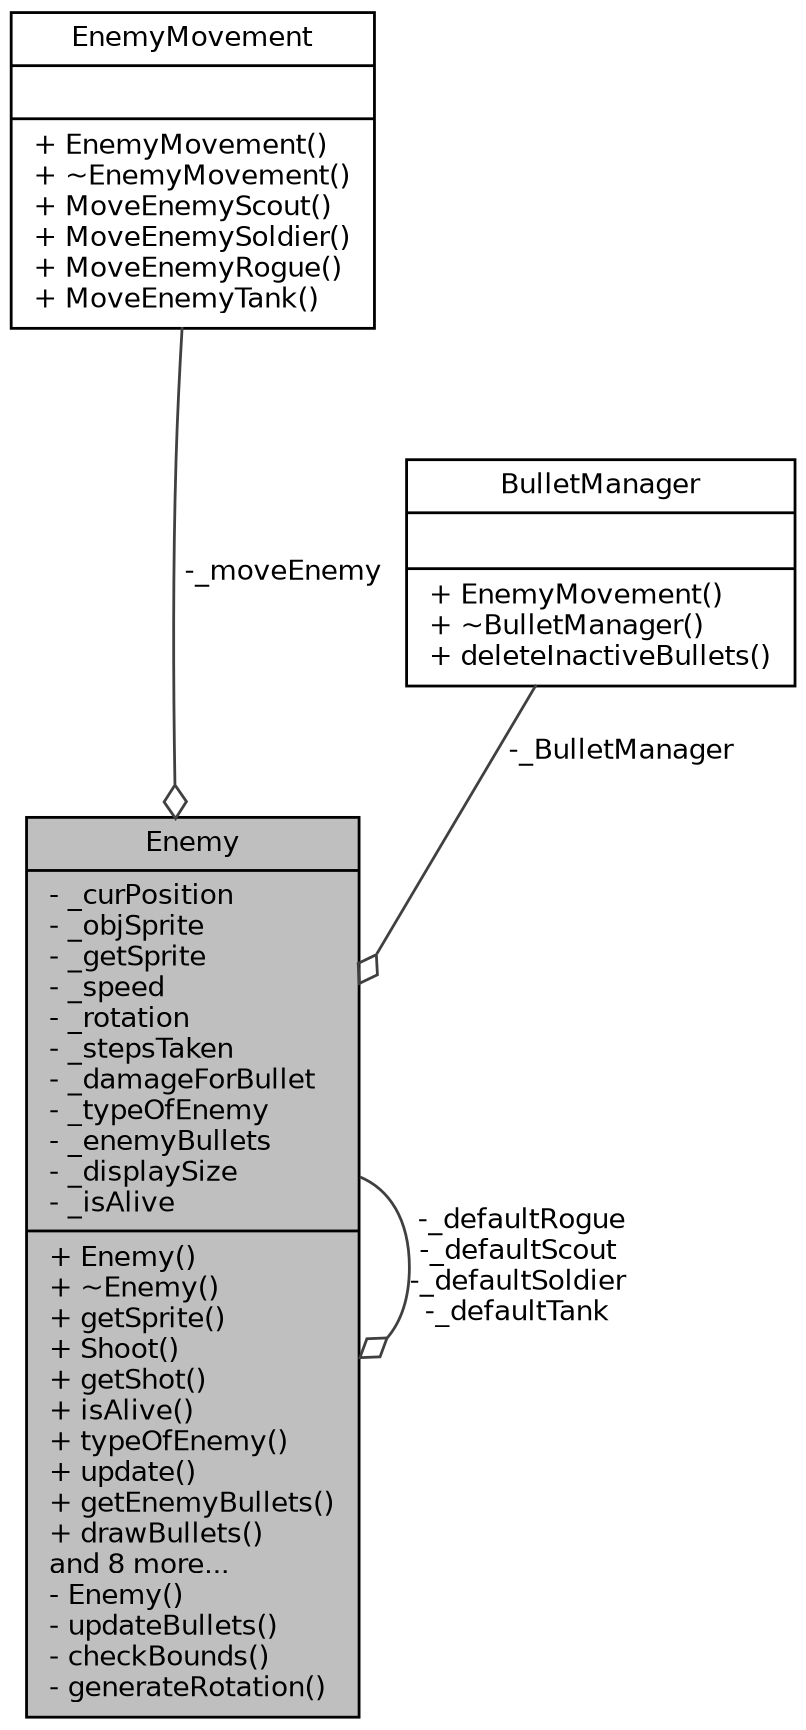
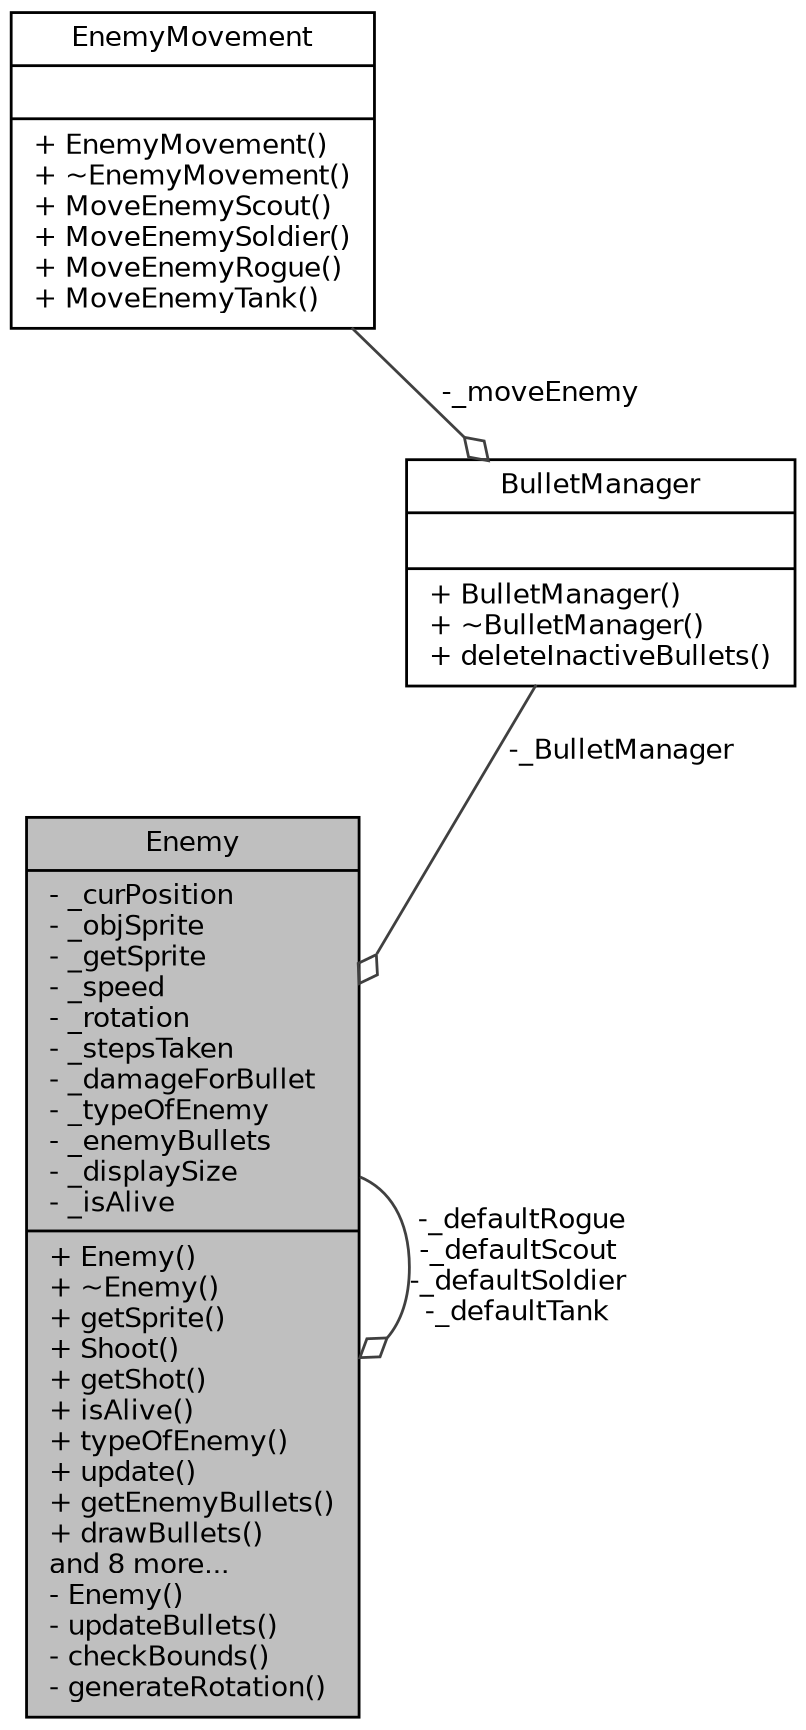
  digraph {
    node [color=black fillcolor=white fontname=Helvetica fontsize=10 shape=record style=filled]
    edge [arrowhead=odiamond color=grey25 fontname=Helvetica fontsize=10 labelfontname=Helvetica labelfontsize=10 style=solid]
    n1 [fillcolor=grey75 fontcolor=black height=0.2 label="{Enemy\n|- _curPosition\l- _objSprite\l- _getSprite\l- _speed\l- _rotation\l- _stepsTaken\l- _damageForBullet\l- _typeOfEnemy\l- _enemyBullets\l- _displaySize\l- _isAlive\l|+ Enemy()\l+ ~Enemy()\l+ getSprite()\l+ Shoot()\l+ getShot()\l+ isAlive()\l+ typeOfEnemy()\l+ update()\l+ getEnemyBullets()\l+ drawBullets()\land 8 more...\l- Enemy()\l- updateBullets()\l- checkBounds()\l- generateRotation()\l}" width=0.4]
    n2 [height=0.2 label="{EnemyMovement\n||+ EnemyMovement()\l+ ~EnemyMovement()\l+ MoveEnemyScout()\l+ MoveEnemySoldier()\l+ MoveEnemyRogue()\l+ MoveEnemyTank()\l}" width=0.4]
-   n3 [height=0.2 label="{BulletManager\n||+ EnemyMovement()\l+ ~BulletManager()\l+ deleteInactiveBullets()\l}" width=0.4]
+   n3 [height=0.2 label="{BulletManager\n||+ BulletManager()\l+ ~BulletManager()\l+ deleteInactiveBullets()\l}" width=0.4]
    n1 -> n1 [label=" -_defaultRogue\n-_defaultScout\n-_defaultSoldier\n-_defaultTank"]
-   n2 -> n1 [label=" -_moveEnemy"]
+   n2 -> n3 [label=" -_moveEnemy"]
    n3 -> n1 [label=" -_BulletManager"]
  }
